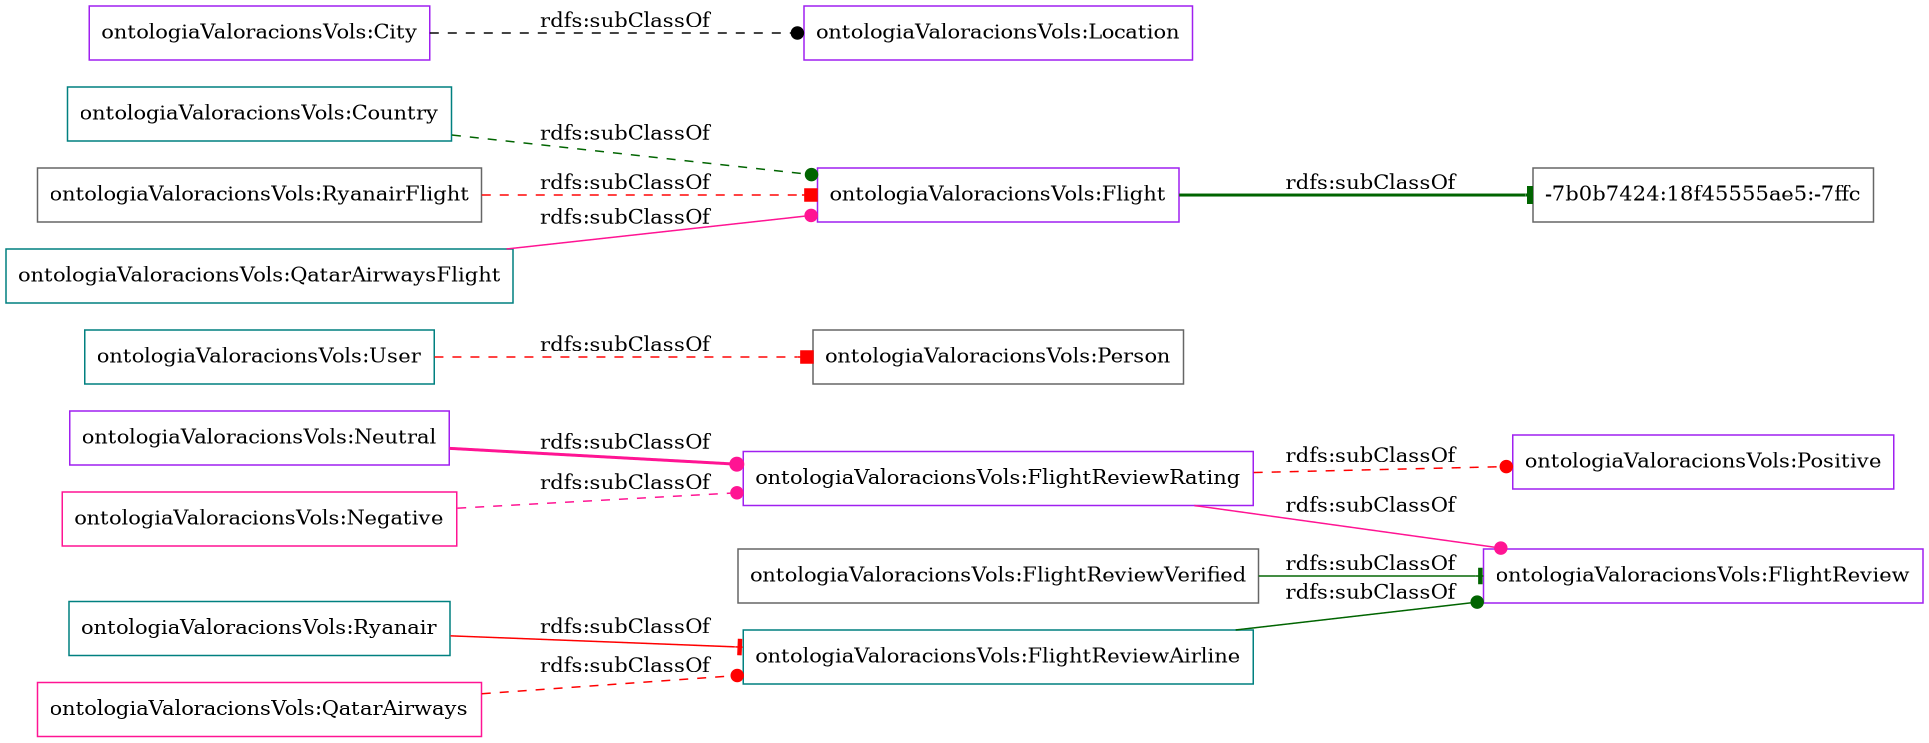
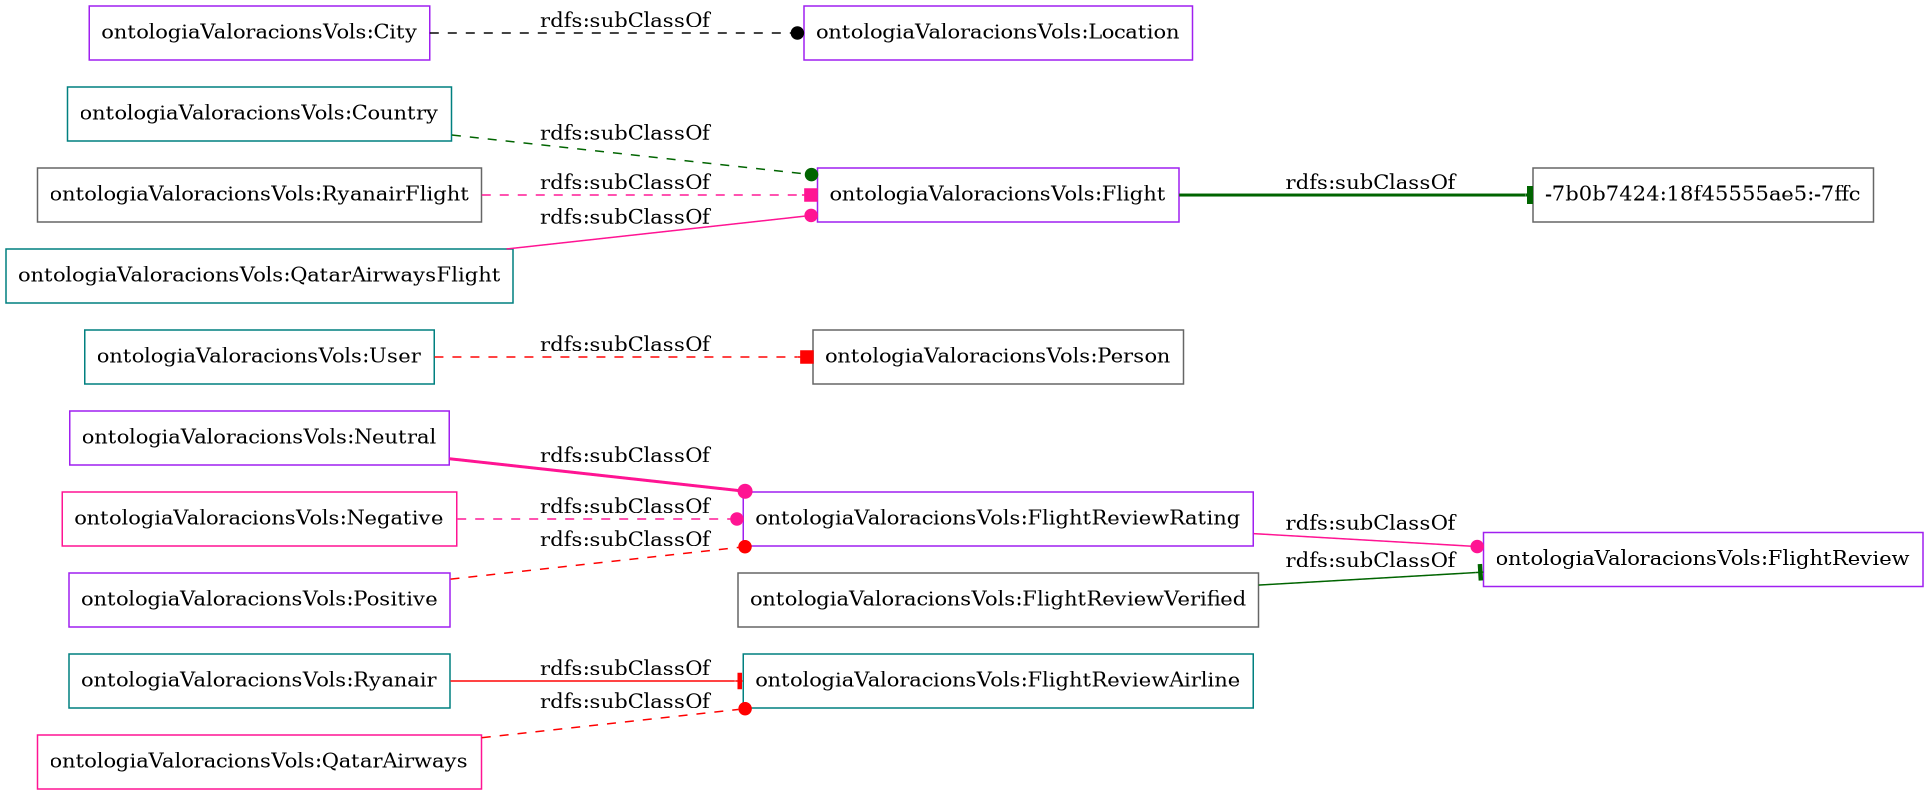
  digraph {
    rankdir=LR
    node [color=purple shape=rectangle]
    edge [arrowhead=dot color=red style=dashed]
    "ontologiaValoracionsVols:Ryanair" [color=teal]
    "ontologiaValoracionsVols:FlightReviewAirline" [color=teal]
    "ontologiaValoracionsVols:FlightReview"
    "ontologiaValoracionsVols:Person" [color=gray40]
    "ontologiaValoracionsVols:User" [color=teal]
    "ontologiaValoracionsVols:Flight"
    "ontologiaValoracionsVols:Country" [color=teal]
    "ontologiaValoracionsVols:Location"
    "ontologiaValoracionsVols:QatarAirways" [color=deeppink]
    "ontologiaValoracionsVols:City"
    "ontologiaValoracionsVols:FlightReviewRating"
    "ontologiaValoracionsVols:Neutral"
    "-7b0b7424:18f45555ae5:-7ffc" [color=gray40]
    "ontologiaValoracionsVols:Negative" [color=deeppink]
    "ontologiaValoracionsVols:FlightReviewVerified" [color=gray40]
    "ontologiaValoracionsVols:RyanairFlight" [color=gray40]
    "ontologiaValoracionsVols:Positive"
    "ontologiaValoracionsVols:QatarAirwaysFlight" [color=teal]
    "ontologiaValoracionsVols:Ryanair" -> "ontologiaValoracionsVols:FlightReviewAirline" [arrowhead=tee label="rdfs:subClassOf" style=solid]
-   "ontologiaValoracionsVols:FlightReviewAirline" -> "ontologiaValoracionsVols:FlightReview" [color=darkgreen label="rdfs:subClassOf" style=solid]
    "ontologiaValoracionsVols:User" -> "ontologiaValoracionsVols:Person" [arrowhead=box label="rdfs:subClassOf"]
    "ontologiaValoracionsVols:Flight" -> "-7b0b7424:18f45555ae5:-7ffc" [arrowhead=tee color=darkgreen label="rdfs:subClassOf" style=bold]
    "ontologiaValoracionsVols:Country" -> "ontologiaValoracionsVols:Flight" [color=darkgreen label="rdfs:subClassOf"]
    "ontologiaValoracionsVols:QatarAirways" -> "ontologiaValoracionsVols:FlightReviewAirline" [label="rdfs:subClassOf"]
    "ontologiaValoracionsVols:City" -> "ontologiaValoracionsVols:Location" [color=black label="rdfs:subClassOf"]
    "ontologiaValoracionsVols:FlightReviewRating" -> "ontologiaValoracionsVols:FlightReview" [color=deeppink label="rdfs:subClassOf" style=solid]
    "ontologiaValoracionsVols:Neutral" -> "ontologiaValoracionsVols:FlightReviewRating" [color=deeppink label="rdfs:subClassOf" style=bold]
    "ontologiaValoracionsVols:Negative" -> "ontologiaValoracionsVols:FlightReviewRating" [color=deeppink label="rdfs:subClassOf"]
    "ontologiaValoracionsVols:FlightReviewVerified" -> "ontologiaValoracionsVols:FlightReview" [arrowhead=tee color=darkgreen label="rdfs:subClassOf" style=solid]
-   "ontologiaValoracionsVols:RyanairFlight" -> "ontologiaValoracionsVols:Flight" [arrowhead=box label="rdfs:subClassOf"]
-   "ontologiaValoracionsVols:FlightReviewRating" -> "ontologiaValoracionsVols:Positive" [label="rdfs:subClassOf"]
+   "ontologiaValoracionsVols:RyanairFlight" -> "ontologiaValoracionsVols:Flight" [arrowhead=box color=deeppink label="rdfs:subClassOf"]
+   "ontologiaValoracionsVols:Positive" -> "ontologiaValoracionsVols:FlightReviewRating" [label="rdfs:subClassOf"]
    "ontologiaValoracionsVols:QatarAirwaysFlight" -> "ontologiaValoracionsVols:Flight" [color=deeppink label="rdfs:subClassOf" style=solid]
  }
